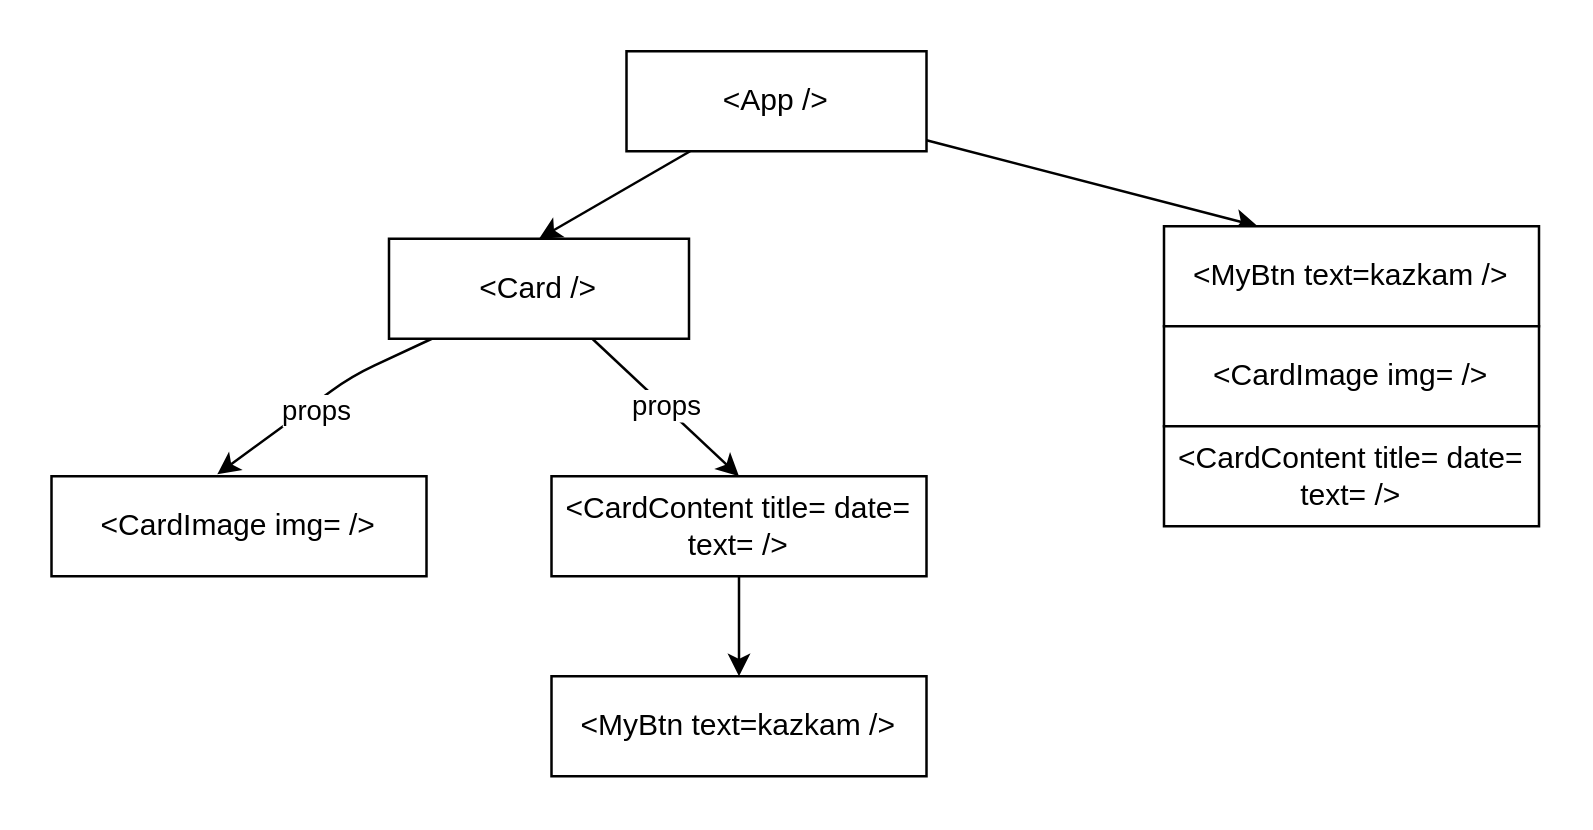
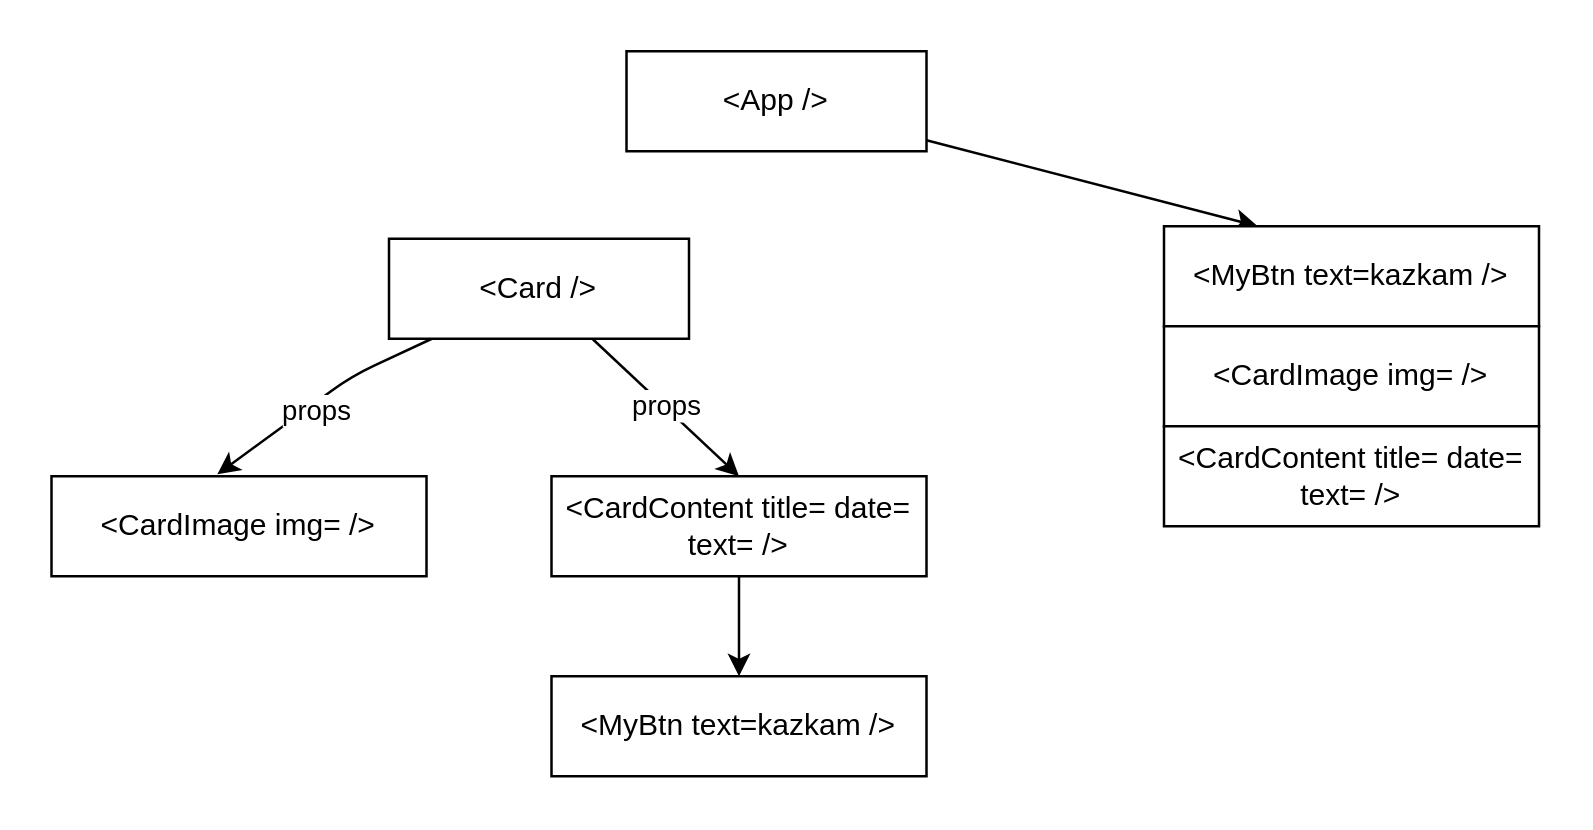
  <mxCell id="0" />
  <mxCell id="1" parent="0" />
- <mxCell id="2" style="edgeStyle=none;html=1;entryX=0.5;entryY=0;entryDx=0;entryDy=0;" edge="1" parent="1" source="4" target="11"><mxGeometry relative="1" as="geometry" /></mxCell>
  <mxCell id="3" style="edgeStyle=none;html=1;entryX=0.25;entryY=0;entryDx=0;entryDy=0;" edge="1" parent="1" source="4" target="5"><mxGeometry relative="1" as="geometry" /></mxCell>
  <mxCell id="4" value="&amp;lt;App /&amp;gt;" style="rounded=0;whiteSpace=wrap;html=1;" parent="1" vertex="1"><mxGeometry x="250" y="20" width="120" height="40" as="geometry" /></mxCell>
  <mxCell id="5" value="&amp;lt;MyBtn text=kazkam /&amp;gt;" style="rounded=0;whiteSpace=wrap;html=1;" parent="1" vertex="1"><mxGeometry x="465" y="90" width="150" height="40" as="geometry" /></mxCell>
  <mxCell id="6" value="&amp;lt;CardImage img= /&amp;gt;" style="rounded=0;whiteSpace=wrap;html=1;" parent="1" vertex="1"><mxGeometry x="465" y="130" width="150" height="40" as="geometry" /></mxCell>
  <mxCell id="7" value="&amp;lt;CardContent title= date= text= /&amp;gt;" style="rounded=0;whiteSpace=wrap;html=1;" parent="1" vertex="1"><mxGeometry x="465" y="170" width="150" height="40" as="geometry" /></mxCell>
  <mxCell id="8" style="edgeStyle=none;html=1;entryX=0.442;entryY=-0.019;entryDx=0;entryDy=0;entryPerimeter=0;" edge="1" parent="1" source="11" target="12"><mxGeometry relative="1" as="geometry"><Array as="points"><mxPoint x="140" y="150" /></Array></mxGeometry></mxCell>
  <mxCell id="9" value="props" style="edgeLabel;html=1;align=center;verticalAlign=middle;resizable=0;points=[];" vertex="1" connectable="0" parent="8"><mxGeometry x="0.083" y="2" relative="1" as="geometry"><mxPoint as="offset" /></mxGeometry></mxCell>
  <mxCell id="10" value="props" style="edgeStyle=none;html=1;entryX=0.5;entryY=0;entryDx=0;entryDy=0;" edge="1" parent="1" source="11" target="14"><mxGeometry relative="1" as="geometry" /></mxCell>
  <mxCell id="11" value="&amp;lt;Card /&amp;gt;" style="rounded=0;whiteSpace=wrap;html=1;" vertex="1" parent="1"><mxGeometry x="155" y="95" width="120" height="40" as="geometry" /></mxCell>
  <mxCell id="12" value="&amp;lt;CardImage img= /&amp;gt;" style="rounded=0;whiteSpace=wrap;html=1;" vertex="1" parent="1"><mxGeometry x="20" y="190" width="150" height="40" as="geometry" /></mxCell>
  <mxCell id="13" style="edgeStyle=none;html=1;entryX=0.5;entryY=0;entryDx=0;entryDy=0;" edge="1" parent="1" source="14" target="15"><mxGeometry relative="1" as="geometry" /></mxCell>
  <mxCell id="14" value="&amp;lt;CardContent title= date= text= /&amp;gt;" style="rounded=0;whiteSpace=wrap;html=1;" vertex="1" parent="1"><mxGeometry x="220" y="190" width="150" height="40" as="geometry" /></mxCell>
  <mxCell id="15" value="&amp;lt;MyBtn text=kazkam /&amp;gt;" style="rounded=0;whiteSpace=wrap;html=1;" vertex="1" parent="1"><mxGeometry x="220" y="270" width="150" height="40" as="geometry" /></mxCell>
